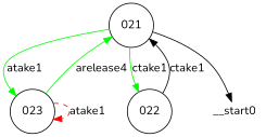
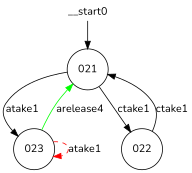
  digraph {
    fontname=Nunito
    node [fontname=Nunito shape=circle]
    edge [color=green contract=GREEN fontname=Nunito modality=MUST style="strict"]
    n1 [label=021]
    n2 [label=023]
    n3 [label=022]
    __start0 [height=0 shape=none width=0]
-   n1 -> n2 [label=atake1]
-   n1 -> n3 [label=ctake1]
+   n1 -> n2 [color=black label=atake1]
+   n1 -> n3 [color=black label=ctake1]
    n2 -> n1 [label=arelease4]
    n2 -> n2 [color=red contract=RED label=atake1 modality=MAY style=dashed]
    n3 -> n1 [contract=NONE label=ctake1 color=""]
-   n1 -> __start0 [color="" contract="" modality="" style=""]
+   __start0 -> n1 [color="" contract="" modality="" style=""]
  }
